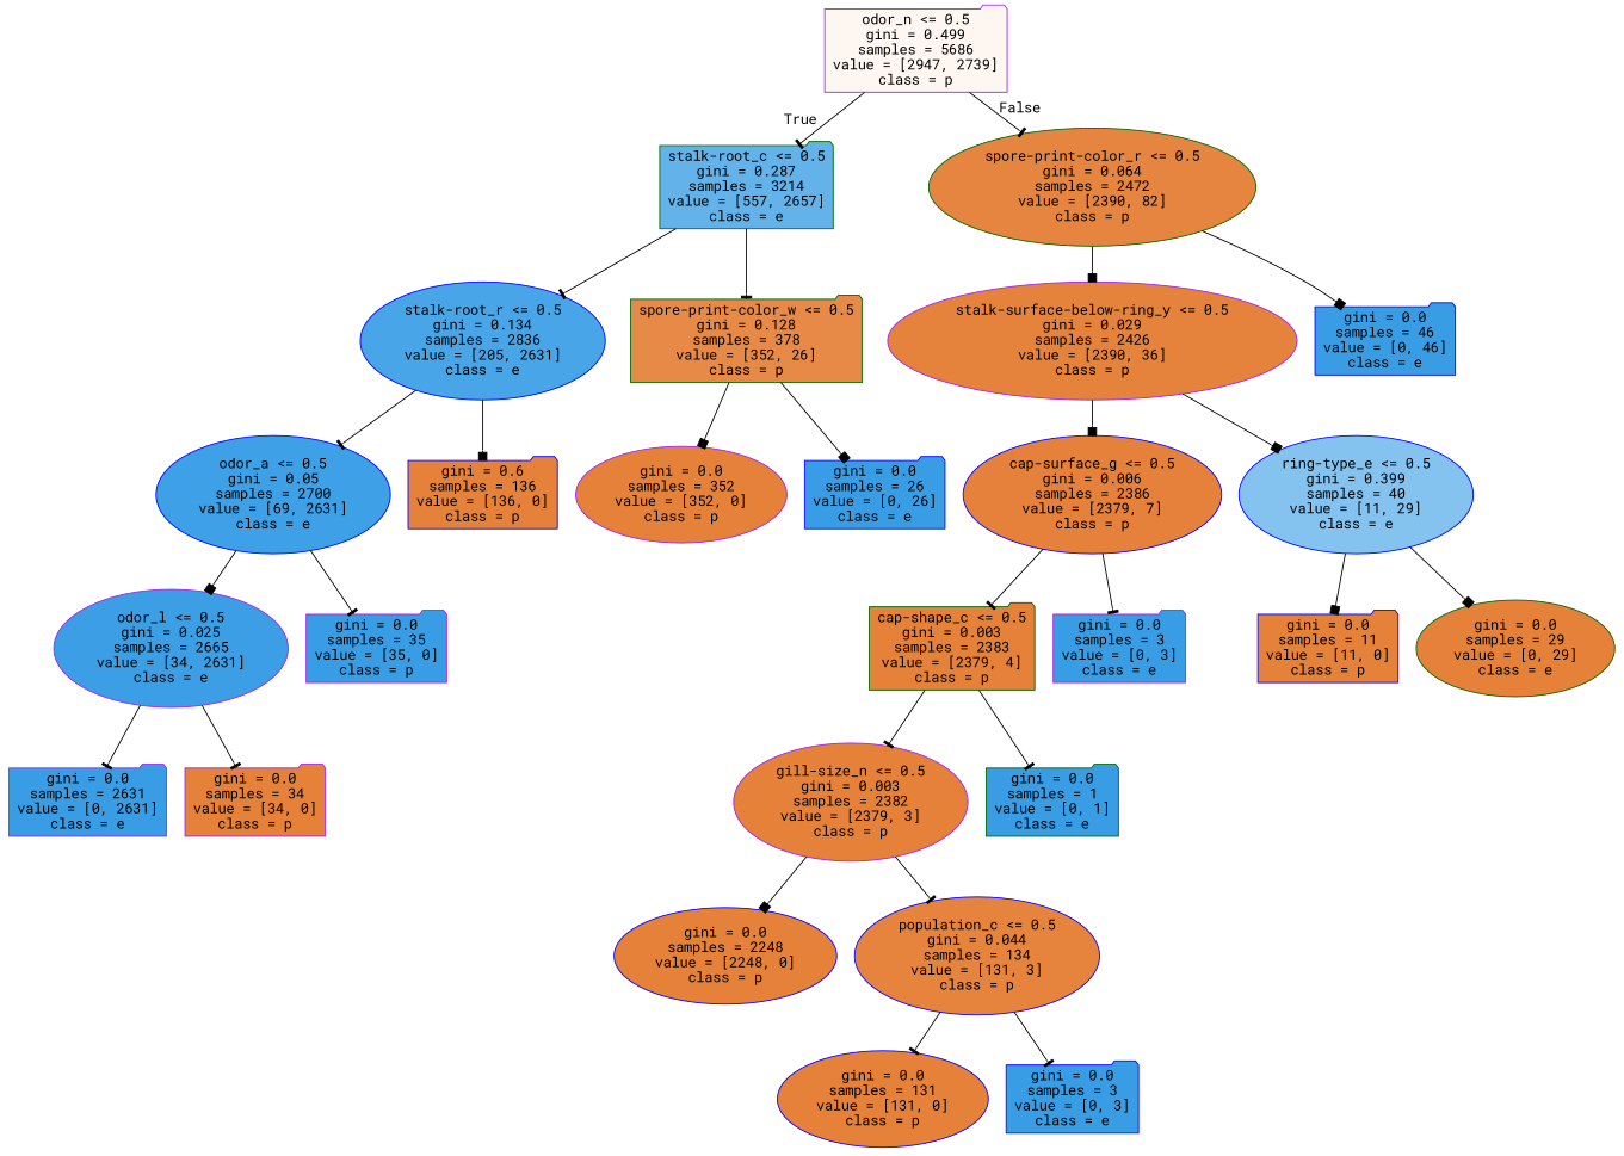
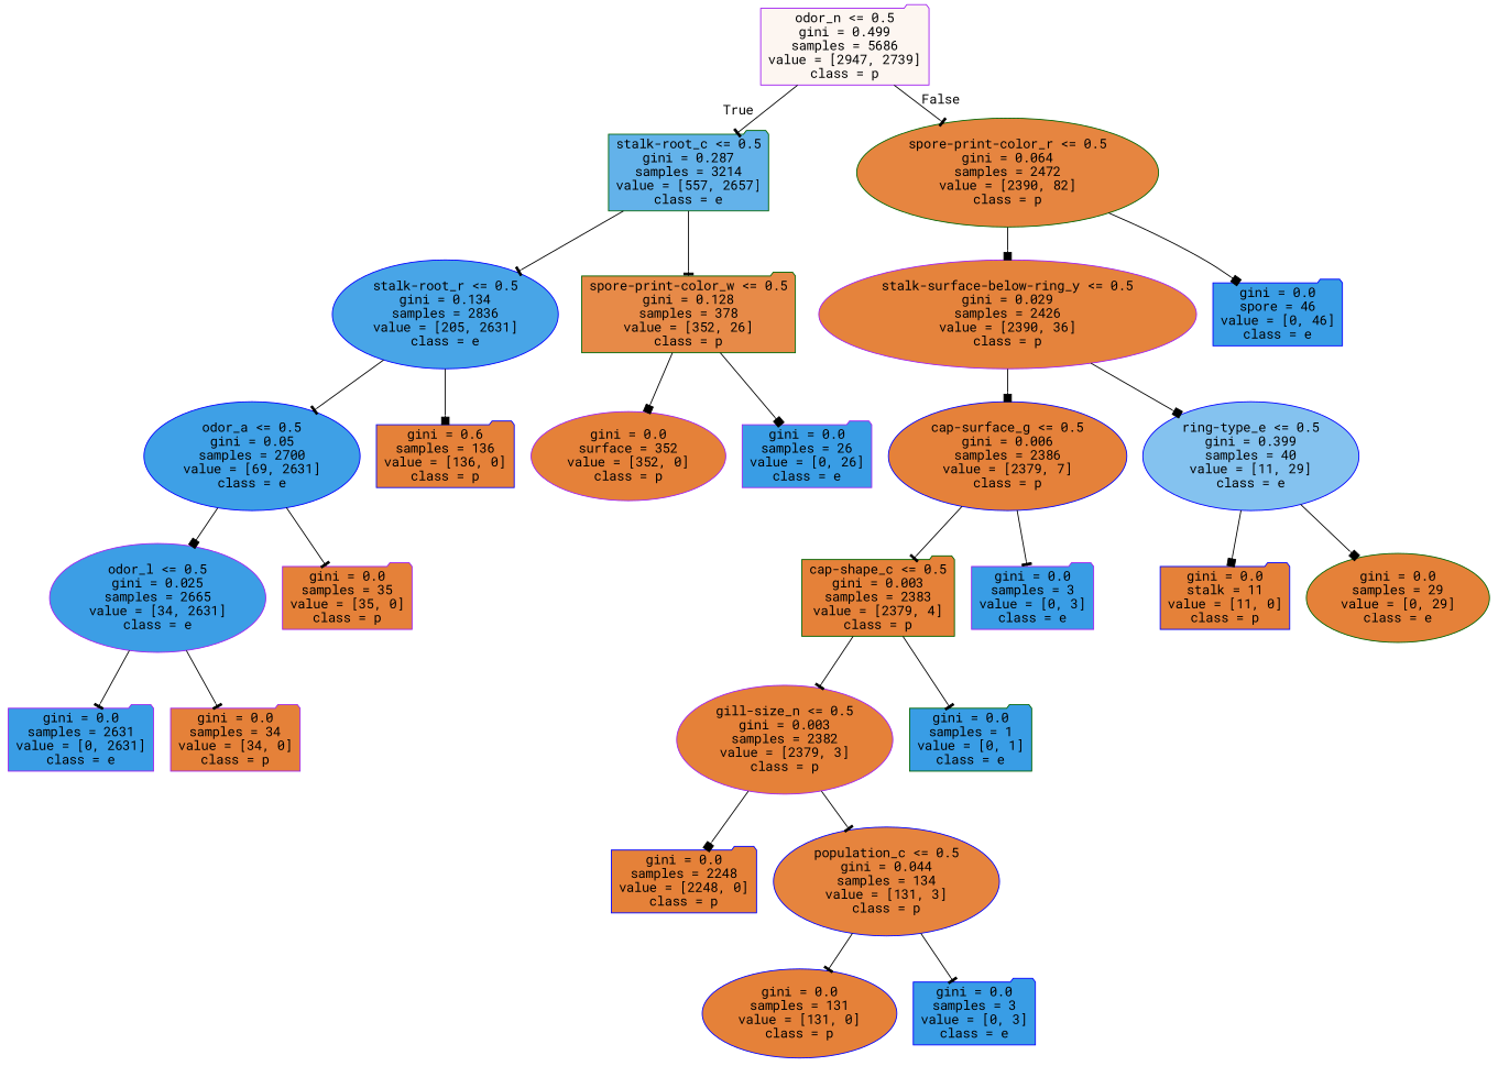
  digraph {
    fontname="Roboto Mono"
    node [color=blue fillcolor="#e58139" fontname="Roboto Mono" shape=folder style=filled]
    edge [arrowhead=tee fontname="Roboto Mono"]
    n1 [color=purple fillcolor="#fdf6f1" label="odor_n <= 0.5\ngini = 0.499\nsamples = 5686\nvalue = [2947, 2739]\nclass = p"]
    n2 [color=darkgreen fillcolor="#63b2ea" label="stalk-root_c <= 0.5\ngini = 0.287\nsamples = 3214\nvalue = [557, 2657]\nclass = e"]
    n3 [color=darkgreen fillcolor="#e68540" label="spore-print-color_r <= 0.5\ngini = 0.064\nsamples = 2472\nvalue = [2390, 82]\nclass = p" shape=ellipse]
    n4 [fillcolor="#48a5e7" label="stalk-root_r <= 0.5\ngini = 0.134\nsamples = 2836\nvalue = [205, 2631]\nclass = e" shape=ellipse]
    n5 [color=darkgreen fillcolor="#e78a48" label="spore-print-color_w <= 0.5\ngini = 0.128\nsamples = 378\nvalue = [352, 26]\nclass = p"]
    n6 [color=purple fillcolor="#e5833c" label="stalk-surface-below-ring_y <= 0.5\ngini = 0.029\nsamples = 2426\nvalue = [2390, 36]\nclass = p" shape=ellipse]
-   n7 [fillcolor="#399de5" label="gini = 0.0\nsamples = 46\nvalue = [0, 46]\nclass = e"]
+   n7 [fillcolor="#399de5" label="gini = 0.0\nspore = 46\nvalue = [0, 46]\nclass = e"]
    n8 [fillcolor="#3ea0e6" label="odor_a <= 0.5\ngini = 0.05\nsamples = 2700\nvalue = [69, 2631]\nclass = e" shape=ellipse]
    n9 [label="gini = 0.6\nsamples = 136\nvalue = [136, 0]\nclass = p"]
-   n10 [color=purple label="gini = 0.0\nsamples = 352\nvalue = [352, 0]\nclass = p" shape=ellipse]
-   n11 [fillcolor="#399de5" label="gini = 0.0\nsamples = 26\nvalue = [0, 26]\nclass = e"]
+   n10 [color=purple label="gini = 0.0\nsurface = 352\nvalue = [352, 0]\nclass = p" shape=ellipse]
+   n11 [color=purple fillcolor="#399de5" label="gini = 0.0\nsamples = 26\nvalue = [0, 26]\nclass = e"]
    n12 [color=purple fillcolor="#3c9ee5" label="odor_l <= 0.5\ngini = 0.025\nsamples = 2665\nvalue = [34, 2631]\nclass = e" shape=ellipse]
-   n13 [color=purple fillcolor="#399de5" label="gini = 0.0\nsamples = 35\nvalue = [35, 0]\nclass = p"]
+   n13 [color=purple label="gini = 0.0\nsamples = 35\nvalue = [35, 0]\nclass = p"]
    n14 [color=purple fillcolor="#399de5" label="gini = 0.0\nsamples = 2631\nvalue = [0, 2631]\nclass = e"]
    n15 [color=purple label="gini = 0.0\nsamples = 34\nvalue = [34, 0]\nclass = p"]
    n16 [fillcolor="#e5813a" label="cap-surface_g <= 0.5\ngini = 0.006\nsamples = 2386\nvalue = [2379, 7]\nclass = p" shape=ellipse]
    n17 [fillcolor="#84c2ef" label="ring-type_e <= 0.5\ngini = 0.399\nsamples = 40\nvalue = [11, 29]\nclass = e" shape=ellipse]
    n18 [color=darkgreen label="cap-shape_c <= 0.5\ngini = 0.003\nsamples = 2383\nvalue = [2379, 4]\nclass = p"]
    n19 [color=purple fillcolor="#399de5" label="gini = 0.0\nsamples = 3\nvalue = [0, 3]\nclass = e"]
-   n20 [label="gini = 0.0\nsamples = 11\nvalue = [11, 0]\nclass = p"]
+   n20 [label="gini = 0.0\nstalk = 11\nvalue = [11, 0]\nclass = p"]
    n21 [color=darkgreen label="gini = 0.0\nsamples = 29\nvalue = [0, 29]\nclass = e" shape=ellipse]
    n22 [color=purple label="gill-size_n <= 0.5\ngini = 0.003\nsamples = 2382\nvalue = [2379, 3]\nclass = p" shape=ellipse]
    n23 [color=darkgreen fillcolor="#399de5" label="gini = 0.0\nsamples = 1\nvalue = [0, 1]\nclass = e"]
-   n24 [label="gini = 0.0\nsamples = 2248\nvalue = [2248, 0]\nclass = p" shape=ellipse]
+   n24 [label="gini = 0.0\nsamples = 2248\nvalue = [2248, 0]\nclass = p"]
    n25 [fillcolor="#e6843e" label="population_c <= 0.5\ngini = 0.044\nsamples = 134\nvalue = [131, 3]\nclass = p" shape=ellipse]
    n26 [label="gini = 0.0\nsamples = 131\nvalue = [131, 0]\nclass = p" shape=ellipse]
    n27 [fillcolor="#399de5" label="gini = 0.0\nsamples = 3\nvalue = [0, 3]\nclass = e"]
    n1 -> n2 [headlabel=True labelangle=45 labeldistance=2.5]
    n1 -> n3 [headlabel=False labelangle=-45 labeldistance=2.5]
    n2 -> n4
    n2 -> n5
    n3 -> n6 [arrowhead=box]
    n3 -> n7 [arrowhead=box]
    n4 -> n8
    n4 -> n9 [arrowhead=box]
    n5 -> n10 [arrowhead=box]
    n5 -> n11 [arrowhead=box]
    n6 -> n16 [arrowhead=box]
    n6 -> n17 [arrowhead=box]
    n8 -> n12 [arrowhead=box]
    n8 -> n13
    n12 -> n14
    n12 -> n15
    n16 -> n18
    n16 -> n19
    n17 -> n20 [arrowhead=box]
    n17 -> n21 [arrowhead=box]
    n18 -> n22
    n18 -> n23
    n22 -> n24 [arrowhead=box]
    n22 -> n25
    n25 -> n26
    n25 -> n27
  }
